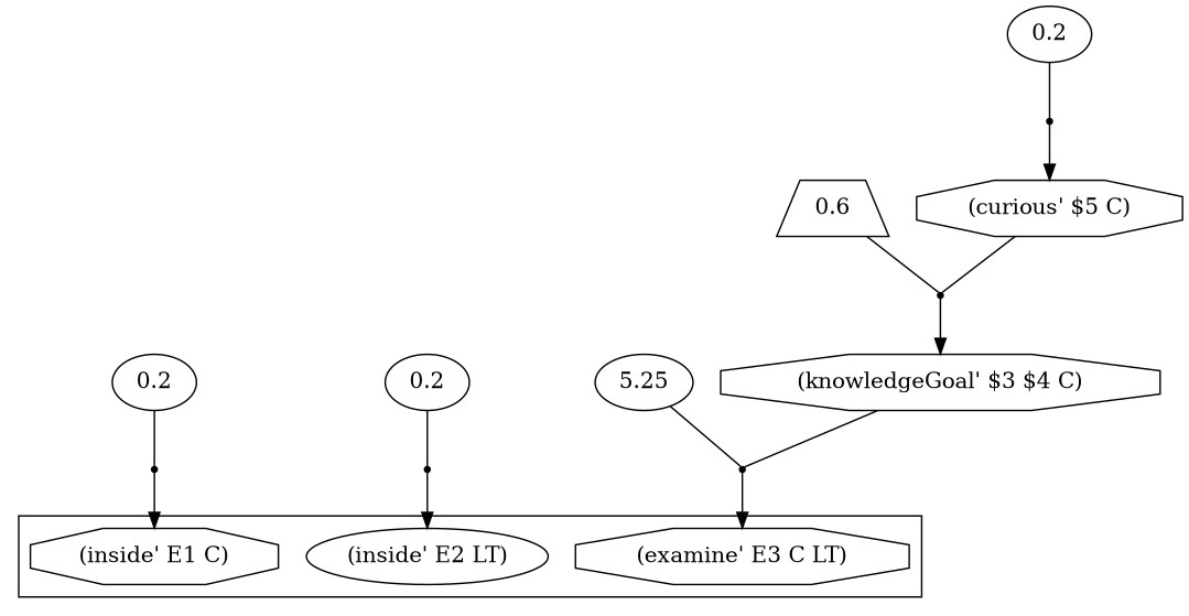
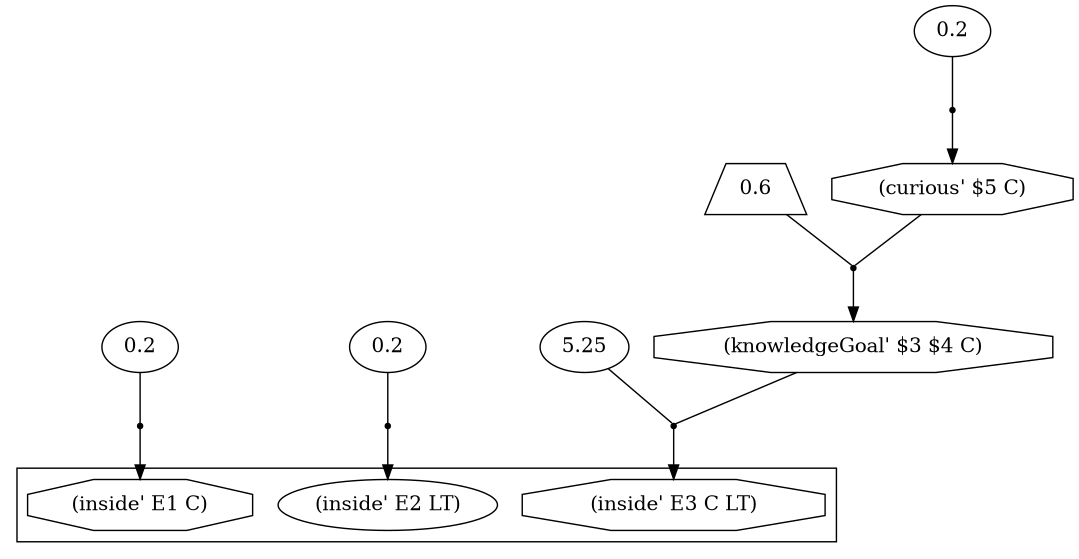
  digraph {
    rankdir=TB
    node [shape=ellipse]
    edge [arrowhead=none]
    n1 [label="(inside' E1 C)" shape=octagon]
    n2 [label="(inside' E2 LT)"]
-   n3 [label="(examine' E3 C LT)" shape=octagon]
+   n3 [label="(inside' E3 C LT)" shape=octagon]
    n4 [label=0.2]
    r0 [shape=point]
    n6 [label=0.2]
    r1 [shape=point]
    n8 [label=5.25]
    r2 [shape=point]
    n10 [label=0.6 shape=trapezium]
    r3 [shape=point]
    n12 [label="(knowledgeGoal' $3 $4 C)" shape=octagon]
    n13 [label=0.2]
    r4 [shape=point]
    n15 [label="(curious' $5 C)" shape=octagon]
    subgraph cluster_1 {
      n1
      n2
      n3
    }
    n4 -> r0
    r0 -> n1 [arrowhead=""]
    n6 -> r1
    r1 -> n2 [arrowhead=""]
    n8 -> r2
    r2 -> n3 [arrowhead=""]
    n10 -> r3
    r3 -> n12 [arrowhead=""]
    n12 -> r2
    n13 -> r4
    r4 -> n15 [arrowhead=""]
    n15 -> r3
  }
